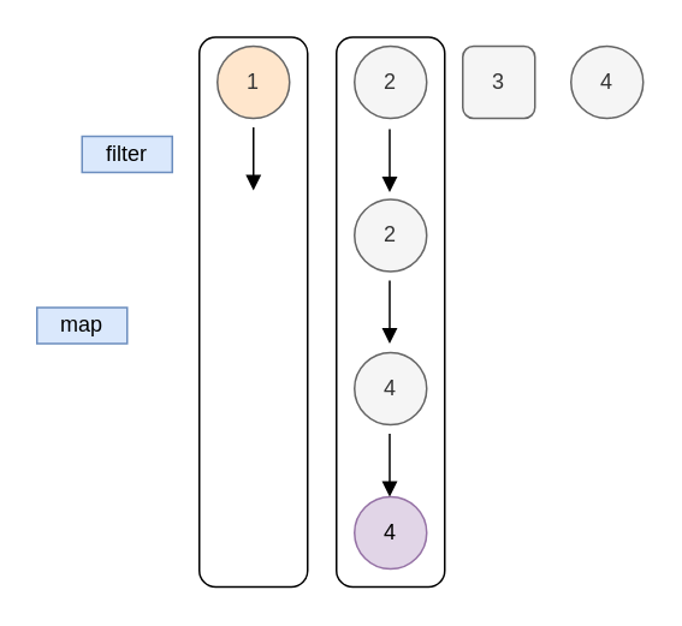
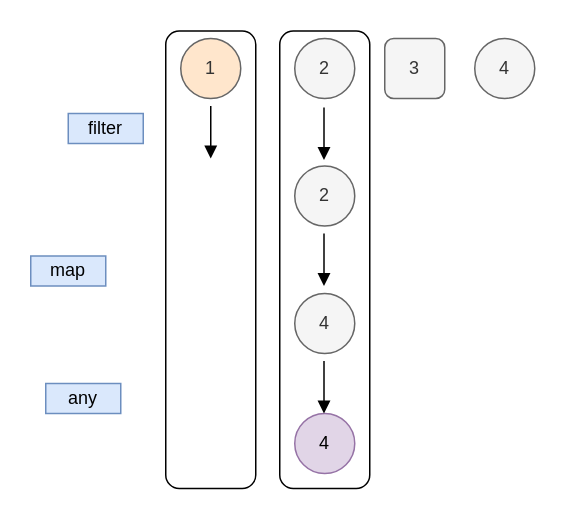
  <mxCell id="0" />
  <mxCell id="1" parent="0" />
  <mxCell id="2" value="" style="rounded=1;whiteSpace=wrap;html=1;" vertex="1" parent="1"><mxGeometry x="186" y="20" width="60" height="305" as="geometry" /></mxCell>
  <mxCell id="3" value="" style="rounded=1;whiteSpace=wrap;html=1;" vertex="1" parent="1"><mxGeometry x="110" y="20" width="60" height="305" as="geometry" /></mxCell>
  <mxCell id="4" value="1" style="ellipse;whiteSpace=wrap;html=1;fillColor=#ffe6cc;fontColor=#333333;strokeColor=#666666;" vertex="1" parent="1"><mxGeometry x="120" y="25" width="40" height="40" as="geometry" /></mxCell>
  <mxCell id="5" value="2" style="ellipse;whiteSpace=wrap;html=1;fillColor=#f5f5f5;fontColor=#333333;strokeColor=#666666;" vertex="1" parent="1"><mxGeometry x="196" y="25" width="40" height="40" as="geometry" /></mxCell>
  <mxCell id="6" value="3" style="whiteSpace=wrap;html=1;fillColor=#f5f5f5;fontColor=#333333;strokeColor=#666666;rounded=1;" vertex="1" parent="1"><mxGeometry x="256" y="25" width="40" height="40" as="geometry" /></mxCell>
  <mxCell id="7" value="4" style="ellipse;whiteSpace=wrap;html=1;fillColor=#f5f5f5;fontColor=#333333;strokeColor=#666666;" vertex="1" parent="1"><mxGeometry x="316" y="25" width="40" height="40" as="geometry" /></mxCell>
  <mxCell id="8" value="2" style="ellipse;whiteSpace=wrap;html=1;fillColor=#f5f5f5;fontColor=#333333;strokeColor=#666666;" vertex="1" parent="1"><mxGeometry x="196" y="110" width="40" height="40" as="geometry" /></mxCell>
  <mxCell id="9" value="4" style="ellipse;whiteSpace=wrap;html=1;fillColor=#f5f5f5;fontColor=#333333;strokeColor=#666666;" vertex="1" parent="1"><mxGeometry x="196" y="195" width="40" height="40" as="geometry" /></mxCell>
  <mxCell id="10" value="4" style="ellipse;whiteSpace=wrap;html=1;fillColor=#e1d5e7;strokeColor=#9673a6;" vertex="1" parent="1"><mxGeometry x="196" y="275" width="40" height="40" as="geometry" /></mxCell>
  <mxCell id="11" value="" style="endArrow=block;html=1;rounded=0;endFill=1;startSize=6;sourcePerimeterSpacing=0;" edge="1" parent="1"><mxGeometry width="50" height="50" relative="1" as="geometry"><mxPoint x="140" y="70" as="sourcePoint" /><mxPoint x="140" y="105" as="targetPoint" /></mxGeometry></mxCell>
  <mxCell id="12" value="" style="endArrow=block;html=1;rounded=0;endFill=1;startSize=6;sourcePerimeterSpacing=0;" edge="1" parent="1"><mxGeometry width="50" height="50" relative="1" as="geometry"><mxPoint x="215.5" y="71" as="sourcePoint" /><mxPoint x="215.5" y="106" as="targetPoint" /></mxGeometry></mxCell>
  <mxCell id="13" value="" style="endArrow=block;html=1;rounded=0;endFill=1;startSize=6;sourcePerimeterSpacing=0;" edge="1" parent="1"><mxGeometry width="50" height="50" relative="1" as="geometry"><mxPoint x="215.5" y="155" as="sourcePoint" /><mxPoint x="215.5" y="190" as="targetPoint" /></mxGeometry></mxCell>
  <mxCell id="14" value="" style="endArrow=block;html=1;rounded=0;endFill=1;startSize=6;sourcePerimeterSpacing=0;" edge="1" parent="1"><mxGeometry width="50" height="50" relative="1" as="geometry"><mxPoint x="215.5" y="240" as="sourcePoint" /><mxPoint x="215.5" y="275" as="targetPoint" /></mxGeometry></mxCell>
  <mxCell id="15" value="filter" style="text;html=1;align=center;verticalAlign=middle;whiteSpace=wrap;rounded=0;fillColor=#dae8fc;strokeColor=#6c8ebf;" vertex="1" parent="1"><mxGeometry x="45" y="75" width="50" height="20" as="geometry" /></mxCell>
  <mxCell id="16" value="map" style="text;html=1;align=center;verticalAlign=middle;whiteSpace=wrap;rounded=0;fillColor=#dae8fc;strokeColor=#6c8ebf;" vertex="1" parent="1"><mxGeometry x="20" y="170" width="50" height="20" as="geometry" /></mxCell>
+ <mxCell id="17" value="any" style="text;html=1;align=center;verticalAlign=middle;whiteSpace=wrap;rounded=0;fillColor=#dae8fc;strokeColor=#6c8ebf;" vertex="1" parent="1"><mxGeometry x="30" y="255" width="50" height="20" as="geometry" /></mxCell>
